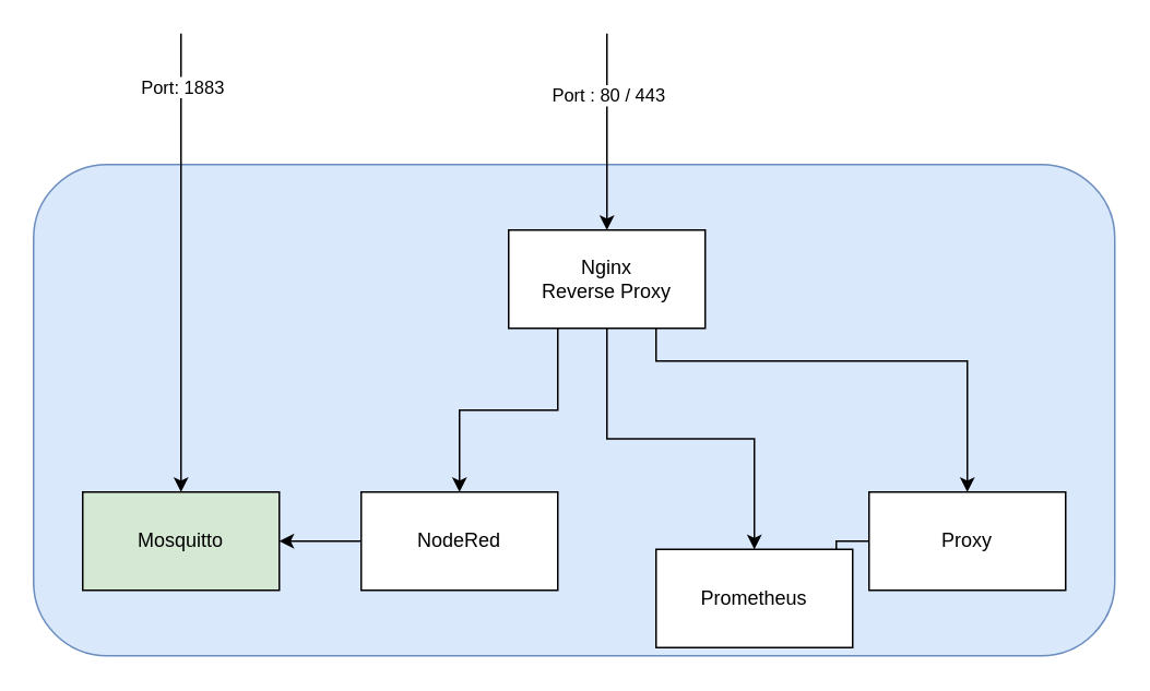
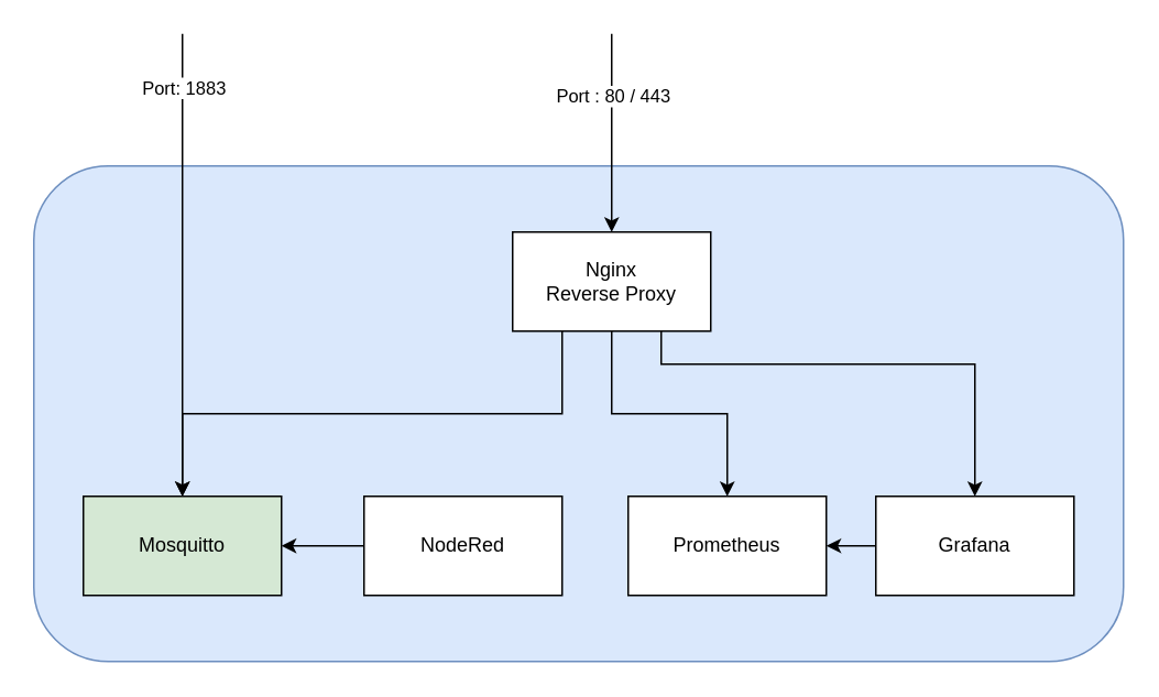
  <mxCell id="0" />
  <mxCell id="1" parent="0" />
  <mxCell id="2" value="" style="rounded=1;whiteSpace=wrap;html=1;fillColor=#dae8fc;strokeColor=#6c8ebf;" vertex="1" parent="1"><mxGeometry x="20" y="100" width="660" height="300" as="geometry" /></mxCell>
  <mxCell id="3" style="edgeStyle=orthogonalEdgeStyle;rounded=0;orthogonalLoop=1;jettySize=auto;html=1;exitX=0;exitY=0.5;exitDx=0;exitDy=0;" edge="1" parent="1" source="4" target="5"><mxGeometry relative="1" as="geometry" /></mxCell>
  <mxCell id="4" value="NodeRed" style="rounded=0;whiteSpace=wrap;html=1;" vertex="1" parent="1"><mxGeometry x="220" y="300" width="120" height="60" as="geometry" /></mxCell>
  <mxCell id="5" value="Mosquitto" style="rounded=0;whiteSpace=wrap;html=1;fillColor=#d5e8d4;" vertex="1" parent="1"><mxGeometry x="50" y="300" width="120" height="60" as="geometry" /></mxCell>
  <mxCell id="6" style="edgeStyle=orthogonalEdgeStyle;rounded=0;orthogonalLoop=1;jettySize=auto;html=1;exitX=0;exitY=0.5;exitDx=0;exitDy=0;" edge="1" parent="1" source="7" target="12"><mxGeometry relative="1" as="geometry" /></mxCell>
- <mxCell id="7" value="Proxy" style="rounded=0;whiteSpace=wrap;html=1;" vertex="1" parent="1"><mxGeometry x="530" y="300" width="120" height="60" as="geometry" /></mxCell>
- <mxCell id="8" style="edgeStyle=orthogonalEdgeStyle;rounded=0;orthogonalLoop=1;jettySize=auto;html=1;exitX=0.25;exitY=1;exitDx=0;exitDy=0;" edge="1" parent="1" source="11" target="4"><mxGeometry relative="1" as="geometry" /></mxCell>
+ <mxCell id="7" value="Grafana" style="rounded=0;whiteSpace=wrap;html=1;" vertex="1" parent="1"><mxGeometry x="530" y="300" width="120" height="60" as="geometry" /></mxCell>
+ <mxCell id="8" style="edgeStyle=orthogonalEdgeStyle;rounded=0;orthogonalLoop=1;jettySize=auto;html=1;exitX=0.25;exitY=1;exitDx=0;exitDy=0;" edge="1" parent="1" source="11" target="5"><mxGeometry relative="1" as="geometry" /></mxCell>
  <mxCell id="9" style="edgeStyle=orthogonalEdgeStyle;rounded=0;orthogonalLoop=1;jettySize=auto;html=1;exitX=0.5;exitY=1;exitDx=0;exitDy=0;" edge="1" parent="1" source="11" target="12"><mxGeometry relative="1" as="geometry"><mxPoint x="430" y="240" as="targetPoint" /></mxGeometry></mxCell>
  <mxCell id="10" style="edgeStyle=orthogonalEdgeStyle;rounded=0;orthogonalLoop=1;jettySize=auto;html=1;exitX=0.75;exitY=1;exitDx=0;exitDy=0;" edge="1" parent="1" source="11" target="7"><mxGeometry relative="1" as="geometry"><Array as="points"><mxPoint x="400" y="220" /><mxPoint x="590" y="220" /></Array></mxGeometry></mxCell>
  <mxCell id="11" value="Nginx&lt;br&gt;Reverse Proxy" style="rounded=0;whiteSpace=wrap;html=1;" vertex="1" parent="1"><mxGeometry x="310" y="140" width="120" height="60" as="geometry" /></mxCell>
- <mxCell id="12" value="Prometheus" style="rounded=0;whiteSpace=wrap;html=1;" vertex="1" parent="1"><mxGeometry x="400" y="335" width="120" height="60" as="geometry" /></mxCell>
+ <mxCell id="12" value="Prometheus" style="rounded=0;whiteSpace=wrap;html=1;" vertex="1" parent="1"><mxGeometry x="380" y="300" width="120" height="60" as="geometry" /></mxCell>
  <mxCell id="13" value="" style="endArrow=classic;html=1;rounded=0;" edge="1" parent="1" target="11"><mxGeometry width="50" height="50" relative="1" as="geometry"><mxPoint x="370" y="20" as="sourcePoint" /><mxPoint x="390" y="0" as="targetPoint" /></mxGeometry></mxCell>
  <mxCell id="14" value="Port : 80 / 443" style="edgeLabel;html=1;align=center;verticalAlign=middle;resizable=0;points=[];" vertex="1" connectable="0" parent="13"><mxGeometry x="-0.383" relative="1" as="geometry"><mxPoint as="offset" /></mxGeometry></mxCell>
  <mxCell id="15" value="" style="endArrow=classic;html=1;rounded=0;" edge="1" parent="1" target="5"><mxGeometry width="50" height="50" relative="1" as="geometry"><mxPoint x="110" y="20" as="sourcePoint" /><mxPoint x="190" y="0" as="targetPoint" /></mxGeometry></mxCell>
  <mxCell id="16" value="Port: 1883" style="edgeLabel;html=1;align=center;verticalAlign=middle;resizable=0;points=[];" vertex="1" connectable="0" parent="15"><mxGeometry x="-0.771" relative="1" as="geometry"><mxPoint as="offset" /></mxGeometry></mxCell>
